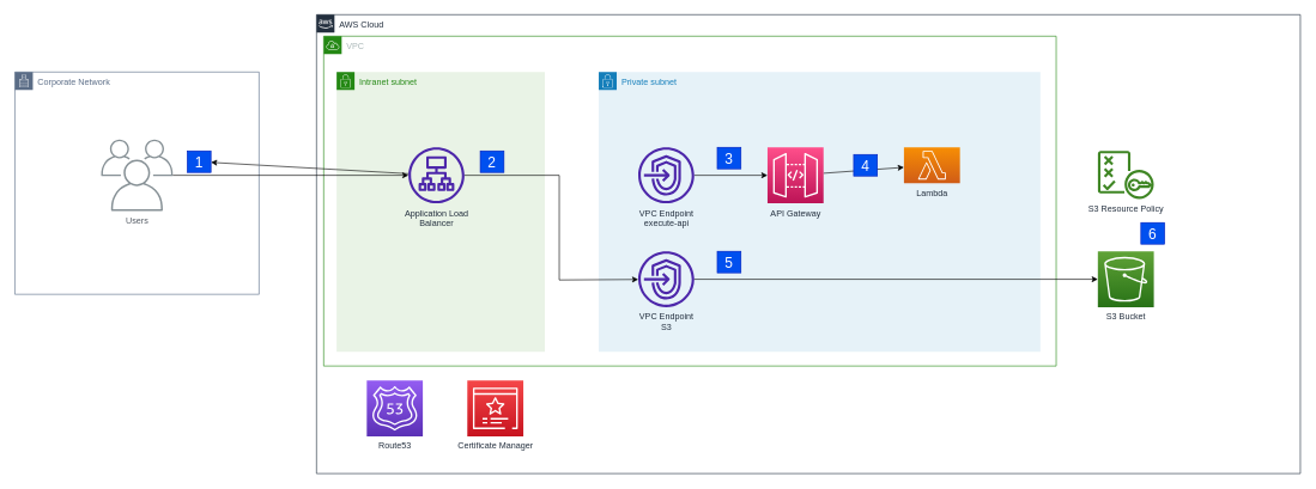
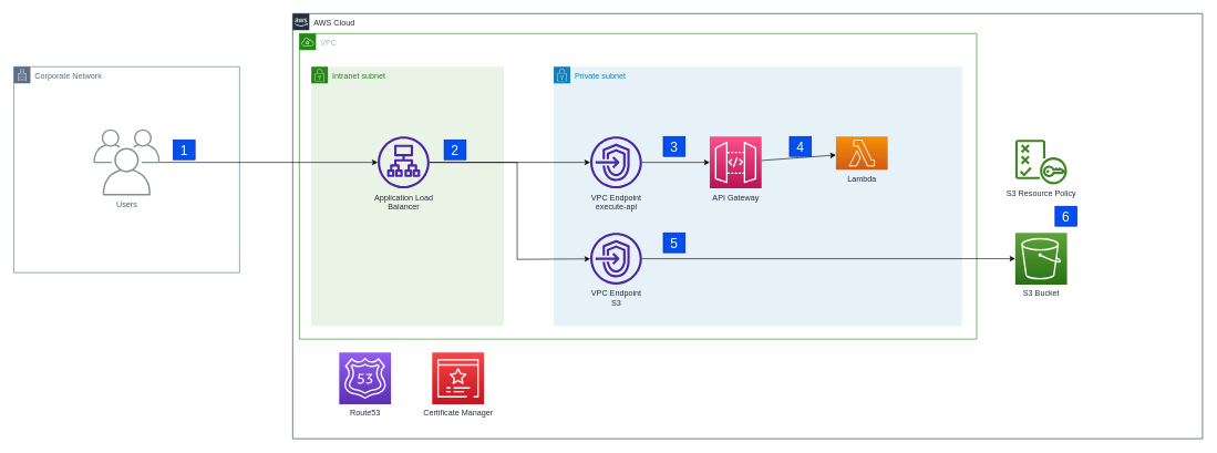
  <mxCell id="0" />
  <mxCell id="1" parent="0" />
  <mxCell id="2" value="AWS Cloud" style="points=[[0,0],[0.25,0],[0.5,0],[0.75,0],[1,0],[1,0.25],[1,0.5],[1,0.75],[1,1],[0.75,1],[0.5,1],[0.25,1],[0,1],[0,0.75],[0,0.5],[0,0.25]];outlineConnect=0;gradientColor=none;html=1;whiteSpace=wrap;fontSize=12;fontStyle=0;container=1;pointerEvents=0;collapsible=0;recursiveResize=0;shape=mxgraph.aws4.group;grIcon=mxgraph.aws4.group_aws_cloud_alt;strokeColor=#232F3E;fillColor=none;verticalAlign=top;align=left;spacingLeft=30;fontColor=#232F3E;dashed=0;" parent="1" vertex="1"><mxGeometry x="440" y="20" width="1370" height="640" as="geometry" /></mxCell>
  <mxCell id="3" value="Route53" style="sketch=0;points=[[0,0,0],[0.25,0,0],[0.5,0,0],[0.75,0,0],[1,0,0],[0,1,0],[0.25,1,0],[0.5,1,0],[0.75,1,0],[1,1,0],[0,0.25,0],[0,0.5,0],[0,0.75,0],[1,0.25,0],[1,0.5,0],[1,0.75,0]];outlineConnect=0;fontColor=#232F3E;gradientColor=#945DF2;gradientDirection=north;fillColor=#5A30B5;strokeColor=#ffffff;dashed=0;verticalLabelPosition=bottom;verticalAlign=top;align=center;html=1;fontSize=12;fontStyle=0;aspect=fixed;shape=mxgraph.aws4.resourceIcon;resIcon=mxgraph.aws4.route_53;" vertex="1" parent="2"><mxGeometry x="70" y="510" width="78" height="78" as="geometry" /></mxCell>
  <mxCell id="4" value="Certificate Manager" style="sketch=0;points=[[0,0,0],[0.25,0,0],[0.5,0,0],[0.75,0,0],[1,0,0],[0,1,0],[0.25,1,0],[0.5,1,0],[0.75,1,0],[1,1,0],[0,0.25,0],[0,0.5,0],[0,0.75,0],[1,0.25,0],[1,0.5,0],[1,0.75,0]];outlineConnect=0;fontColor=#232F3E;gradientColor=#F54749;gradientDirection=north;fillColor=#C7131F;strokeColor=#ffffff;dashed=0;verticalLabelPosition=bottom;verticalAlign=top;align=center;html=1;fontSize=12;fontStyle=0;aspect=fixed;shape=mxgraph.aws4.resourceIcon;resIcon=mxgraph.aws4.certificate_manager_3;" vertex="1" parent="2"><mxGeometry x="210" y="510" width="78" height="78" as="geometry" /></mxCell>
  <mxCell id="5" value="VPC" style="points=[[0,0],[0.25,0],[0.5,0],[0.75,0],[1,0],[1,0.25],[1,0.5],[1,0.75],[1,1],[0.75,1],[0.5,1],[0.25,1],[0,1],[0,0.75],[0,0.5],[0,0.25]];outlineConnect=0;gradientColor=none;html=1;whiteSpace=wrap;fontSize=12;fontStyle=0;container=1;pointerEvents=0;collapsible=0;recursiveResize=0;shape=mxgraph.aws4.group;grIcon=mxgraph.aws4.group_vpc;strokeColor=#248814;fillColor=none;verticalAlign=top;align=left;spacingLeft=30;fontColor=#AAB7B8;dashed=0;" vertex="1" parent="2"><mxGeometry x="10" y="30" width="1020" height="460" as="geometry" /></mxCell>
  <mxCell id="6" value="Intranet subnet" style="points=[[0,0],[0.25,0],[0.5,0],[0.75,0],[1,0],[1,0.25],[1,0.5],[1,0.75],[1,1],[0.75,1],[0.5,1],[0.25,1],[0,1],[0,0.75],[0,0.5],[0,0.25]];outlineConnect=0;gradientColor=none;html=1;whiteSpace=wrap;fontSize=12;fontStyle=0;container=1;pointerEvents=0;collapsible=0;recursiveResize=0;shape=mxgraph.aws4.group;grIcon=mxgraph.aws4.group_security_group;grStroke=0;strokeColor=#248814;fillColor=#E9F3E6;verticalAlign=top;align=left;spacingLeft=30;fontColor=#248814;dashed=0;" vertex="1" parent="5"><mxGeometry x="18" y="50" width="290" height="390" as="geometry" /></mxCell>
  <mxCell id="7" value="Application Load &lt;br&gt;Balancer" style="sketch=0;outlineConnect=0;fontColor=#232F3E;gradientColor=none;fillColor=#4D27AA;strokeColor=none;dashed=0;verticalLabelPosition=bottom;verticalAlign=top;align=center;html=1;fontSize=12;fontStyle=0;aspect=fixed;pointerEvents=1;shape=mxgraph.aws4.application_load_balancer;" vertex="1" parent="6"><mxGeometry x="100" y="105" width="78" height="78" as="geometry" /></mxCell>
  <mxCell id="8" value="2" style="rounded=0;whiteSpace=wrap;html=1;fillColor=#0050ef;fontColor=#ffffff;strokeColor=#001DBC;fontSize=20;fontStyle=0" vertex="1" parent="6"><mxGeometry x="200" y="110" width="33" height="30" as="geometry" /></mxCell>
  <mxCell id="9" value="Private subnet" style="points=[[0,0],[0.25,0],[0.5,0],[0.75,0],[1,0],[1,0.25],[1,0.5],[1,0.75],[1,1],[0.75,1],[0.5,1],[0.25,1],[0,1],[0,0.75],[0,0.5],[0,0.25]];outlineConnect=0;gradientColor=none;html=1;whiteSpace=wrap;fontSize=12;fontStyle=0;container=1;pointerEvents=0;collapsible=0;recursiveResize=0;shape=mxgraph.aws4.group;grIcon=mxgraph.aws4.group_security_group;grStroke=0;strokeColor=#147EBA;fillColor=#E6F2F8;verticalAlign=top;align=left;spacingLeft=30;fontColor=#147EBA;dashed=0;" vertex="1" parent="5"><mxGeometry x="383" y="50" width="615" height="390" as="geometry" /></mxCell>
  <mxCell id="10" style="edgeStyle=none;html=1;" edge="1" parent="9" source="11" target="14"><mxGeometry relative="1" as="geometry" /></mxCell>
  <mxCell id="11" value="API Gateway" style="sketch=0;points=[[0,0,0],[0.25,0,0],[0.5,0,0],[0.75,0,0],[1,0,0],[0,1,0],[0.25,1,0],[0.5,1,0],[0.75,1,0],[1,1,0],[0,0.25,0],[0,0.5,0],[0,0.75,0],[1,0.25,0],[1,0.5,0],[1,0.75,0]];outlineConnect=0;fontColor=#232F3E;gradientColor=#FF4F8B;gradientDirection=north;fillColor=#BC1356;strokeColor=#ffffff;dashed=0;verticalLabelPosition=bottom;verticalAlign=top;align=center;html=1;fontSize=12;fontStyle=0;aspect=fixed;shape=mxgraph.aws4.resourceIcon;resIcon=mxgraph.aws4.api_gateway;" vertex="1" parent="9"><mxGeometry x="235" y="105" width="78" height="78" as="geometry" /></mxCell>
  <mxCell id="12" style="edgeStyle=none;html=1;" edge="1" parent="9" source="13" target="11"><mxGeometry relative="1" as="geometry" /></mxCell>
  <mxCell id="13" value="VPC Endpoint&lt;br&gt;execute-api" style="sketch=0;outlineConnect=0;fontColor=#232F3E;gradientColor=none;fillColor=#4D27AA;strokeColor=none;dashed=0;verticalLabelPosition=bottom;verticalAlign=top;align=center;html=1;fontSize=12;fontStyle=0;aspect=fixed;pointerEvents=1;shape=mxgraph.aws4.endpoints;" vertex="1" parent="9"><mxGeometry x="55" y="105" width="78" height="78" as="geometry" /></mxCell>
  <mxCell id="14" value="Lambda" style="sketch=0;points=[[0,0,0],[0.25,0,0],[0.5,0,0],[0.75,0,0],[1,0,0],[0,1,0],[0.25,1,0],[0.5,1,0],[0.75,1,0],[1,1,0],[0,0.25,0],[0,0.5,0],[0,0.75,0],[1,0.25,0],[1,0.5,0],[1,0.75,0]];outlineConnect=0;fontColor=#232F3E;gradientColor=#F78E04;gradientDirection=north;fillColor=#D05C17;strokeColor=#ffffff;dashed=0;verticalLabelPosition=bottom;verticalAlign=top;align=center;html=1;fontSize=12;fontStyle=0;aspect=fixed;shape=mxgraph.aws4.resourceIcon;resIcon=mxgraph.aws4.lambda;" vertex="1" parent="9"><mxGeometry x="425" y="105" width="78" height="50" as="geometry" /></mxCell>
  <mxCell id="15" value="VPC Endpoint&lt;br&gt;S3" style="sketch=0;outlineConnect=0;fontColor=#232F3E;gradientColor=none;fillColor=#4D27AA;strokeColor=none;dashed=0;verticalLabelPosition=bottom;verticalAlign=top;align=center;html=1;fontSize=12;fontStyle=0;aspect=fixed;pointerEvents=1;shape=mxgraph.aws4.endpoints;" vertex="1" parent="9"><mxGeometry x="55" y="250" width="78" height="78" as="geometry" /></mxCell>
  <mxCell id="16" value="3" style="rounded=0;whiteSpace=wrap;html=1;fillColor=#0050ef;fontColor=#ffffff;strokeColor=#001DBC;fontSize=20;fontStyle=0" vertex="1" parent="9"><mxGeometry x="165" y="105" width="33" height="30" as="geometry" /></mxCell>
- <mxCell id="17" value="4" style="rounded=0;whiteSpace=wrap;html=1;fillColor=#0050ef;fontColor=#ffffff;strokeColor=#001DBC;fontSize=20;fontStyle=0" vertex="1" parent="9"><mxGeometry x="355" y="115" width="33" height="30" as="geometry" /></mxCell>
+ <mxCell id="17" value="4" style="rounded=0;whiteSpace=wrap;html=1;fillColor=#0050ef;fontColor=#ffffff;strokeColor=#001DBC;fontSize=20;fontStyle=0" vertex="1" parent="9"><mxGeometry x="355" y="105" width="33" height="30" as="geometry" /></mxCell>
  <mxCell id="18" value="5" style="rounded=0;whiteSpace=wrap;html=1;fillColor=#0050ef;fontColor=#ffffff;strokeColor=#001DBC;fontSize=20;fontStyle=0" vertex="1" parent="9"><mxGeometry x="165" y="250" width="33" height="30" as="geometry" /></mxCell>
- <mxCell id="19" style="edgeStyle=none;html=1;" edge="1" parent="5" source="7" target="27"><mxGeometry relative="1" as="geometry" /></mxCell>
+ <mxCell id="19" style="edgeStyle=none;html=1;" edge="1" parent="5" source="7" target="13"><mxGeometry relative="1" as="geometry" /></mxCell>
  <mxCell id="20" value="S3 Bucket" style="sketch=0;points=[[0,0,0],[0.25,0,0],[0.5,0,0],[0.75,0,0],[1,0,0],[0,1,0],[0.25,1,0],[0.5,1,0],[0.75,1,0],[1,1,0],[0,0.25,0],[0,0.5,0],[0,0.75,0],[1,0.25,0],[1,0.5,0],[1,0.75,0]];outlineConnect=0;fontColor=#232F3E;gradientColor=#60A337;gradientDirection=north;fillColor=#277116;strokeColor=#ffffff;dashed=0;verticalLabelPosition=bottom;verticalAlign=top;align=center;html=1;fontSize=12;fontStyle=0;aspect=fixed;shape=mxgraph.aws4.resourceIcon;resIcon=mxgraph.aws4.s3;" vertex="1" parent="5"><mxGeometry x="1078" y="300" width="78" height="78" as="geometry" /></mxCell>
  <mxCell id="21" value="S3 Resource Policy" style="sketch=0;outlineConnect=0;fontColor=#232F3E;gradientColor=none;fillColor=#3F8624;strokeColor=none;dashed=0;verticalLabelPosition=bottom;verticalAlign=top;align=center;html=1;fontSize=12;fontStyle=0;aspect=fixed;pointerEvents=1;shape=mxgraph.aws4.policy;" vertex="1" parent="5"><mxGeometry x="1078" y="160" width="78" height="67" as="geometry" /></mxCell>
  <mxCell id="22" style="edgeStyle=none;html=1;" edge="1" parent="5" source="15" target="20"><mxGeometry relative="1" as="geometry" /></mxCell>
  <mxCell id="23" style="edgeStyle=none;html=1;rounded=0;" edge="1" parent="5" source="7" target="15"><mxGeometry relative="1" as="geometry"><Array as="points"><mxPoint x="328" y="194" /><mxPoint x="328" y="340" /></Array></mxGeometry></mxCell>
  <mxCell id="24" value="6" style="rounded=0;whiteSpace=wrap;html=1;fillColor=#0050ef;fontColor=#ffffff;strokeColor=#001DBC;fontSize=20;fontStyle=0" vertex="1" parent="5"><mxGeometry x="1138" y="260" width="33" height="30" as="geometry" /></mxCell>
  <mxCell id="25" value="Corporate Network" style="points=[[0,0],[0.25,0],[0.5,0],[0.75,0],[1,0],[1,0.25],[1,0.5],[1,0.75],[1,1],[0.75,1],[0.5,1],[0.25,1],[0,1],[0,0.75],[0,0.5],[0,0.25]];outlineConnect=0;gradientColor=none;html=1;whiteSpace=wrap;fontSize=12;fontStyle=0;container=1;pointerEvents=0;collapsible=0;recursiveResize=0;shape=mxgraph.aws4.group;grIcon=mxgraph.aws4.group_corporate_data_center;strokeColor=#5A6C86;fillColor=none;verticalAlign=top;align=left;spacingLeft=30;fontColor=#5A6C86;dashed=0;" vertex="1" parent="1"><mxGeometry x="20" y="100" width="340" height="310" as="geometry" /></mxCell>
  <mxCell id="26" value="Users" style="sketch=0;outlineConnect=0;gradientColor=none;fontColor=#545B64;strokeColor=none;fillColor=#879196;dashed=0;verticalLabelPosition=bottom;verticalAlign=top;align=center;html=1;fontSize=12;fontStyle=0;aspect=fixed;shape=mxgraph.aws4.illustration_users;pointerEvents=1" vertex="1" parent="25"><mxGeometry x="120" y="94" width="100" height="100" as="geometry" /></mxCell>
  <mxCell id="27" value="1" style="rounded=0;whiteSpace=wrap;html=1;fillColor=#0050ef;fontColor=#ffffff;strokeColor=#001DBC;fontSize=20;fontStyle=0" vertex="1" parent="25"><mxGeometry x="240" y="110" width="33" height="30" as="geometry" /></mxCell>
  <mxCell id="28" style="edgeStyle=none;html=1;" edge="1" parent="1" source="26" target="7"><mxGeometry relative="1" as="geometry" /></mxCell>
